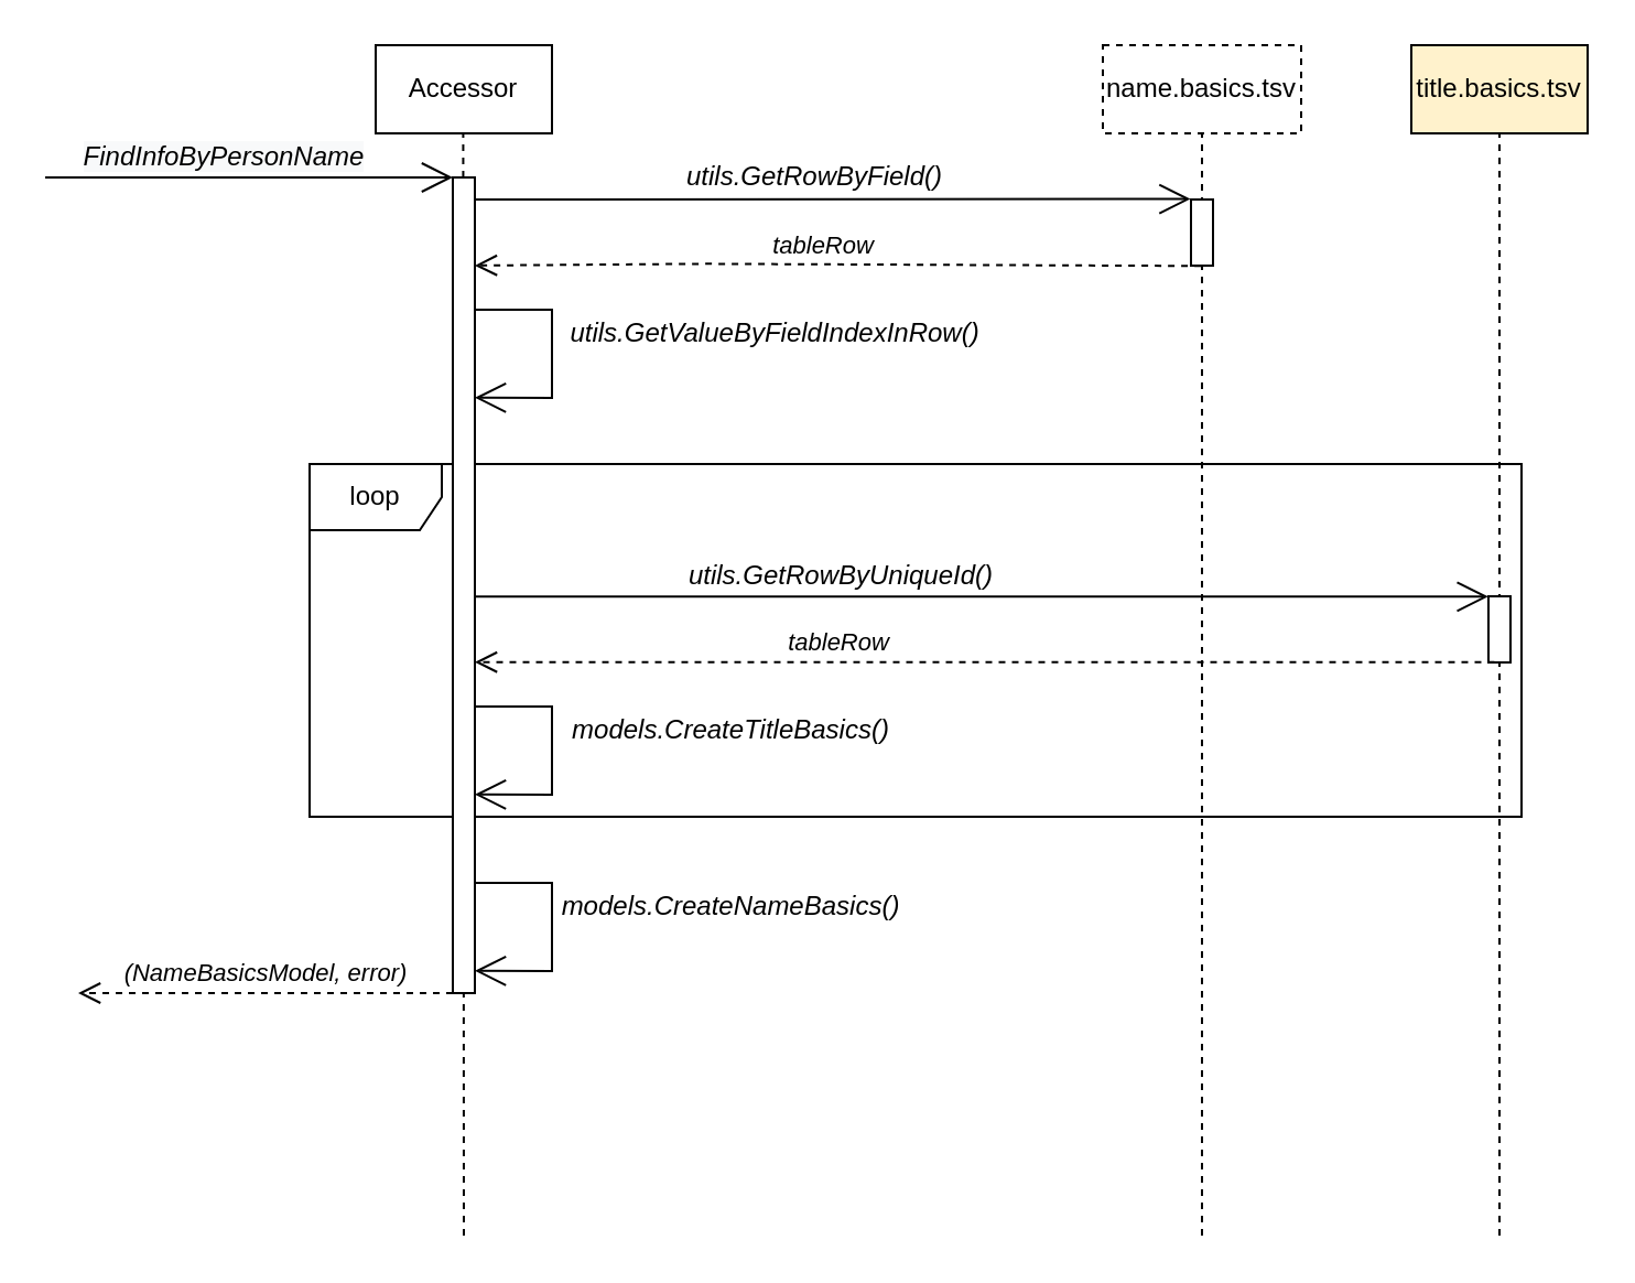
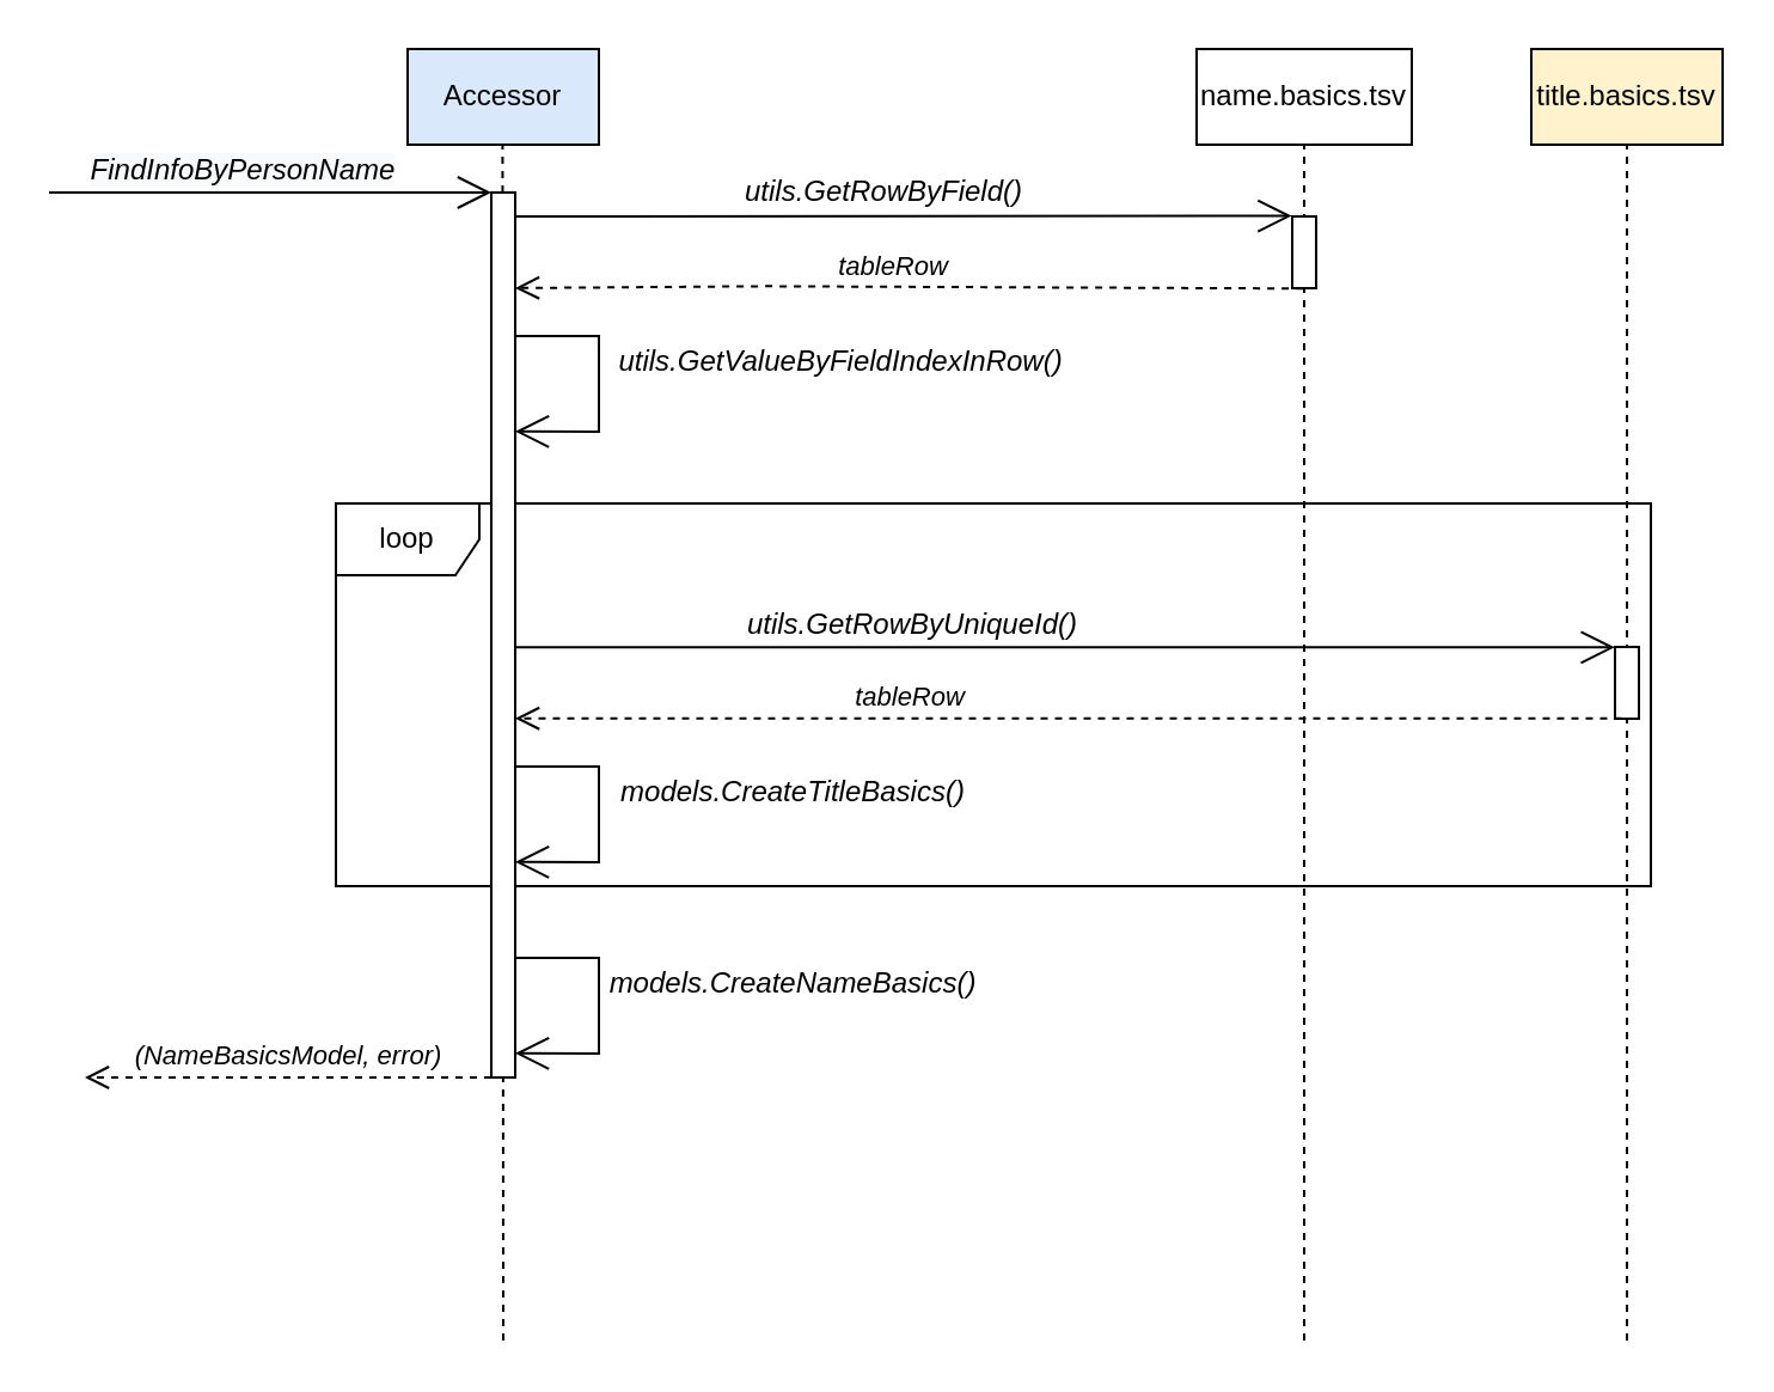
  <mxCell id="0" />
  <mxCell id="1" parent="0" />
  <mxCell id="2" value="loop" style="shape=umlFrame;whiteSpace=wrap;html=1;" parent="1" vertex="1"><mxGeometry x="140" y="210" width="550" height="160" as="geometry" /></mxCell>
- <mxCell id="3" value="Accessor" style="rounded=0;whiteSpace=wrap;html=1;" parent="1" vertex="1"><mxGeometry x="170" y="20" width="80" height="40" as="geometry" /></mxCell>
+ <mxCell id="3" value="Accessor" style="rounded=0;whiteSpace=wrap;html=1;fillColor=#dae8fc;" parent="1" vertex="1"><mxGeometry x="170" y="20" width="80" height="40" as="geometry" /></mxCell>
  <mxCell id="4" value="" style="endArrow=none;dashed=1;html=1;rounded=0;startArrow=none;" parent="1" edge="1"><mxGeometry width="50" height="50" relative="1" as="geometry"><mxPoint x="210" y="560" as="sourcePoint" /><mxPoint x="209.71" y="60" as="targetPoint" /></mxGeometry></mxCell>
  <mxCell id="5" value="" style="html=1;points=[];perimeter=orthogonalPerimeter;" parent="1" vertex="1"><mxGeometry x="205" y="80" width="10" height="370" as="geometry" /></mxCell>
  <mxCell id="6" value="&lt;i&gt;(NameBasicsModel, error)&lt;/i&gt;" style="html=1;verticalAlign=bottom;endArrow=open;dashed=1;endSize=8;rounded=0;" parent="1" edge="1"><mxGeometry relative="1" as="geometry"><mxPoint x="205" y="450" as="sourcePoint" /><mxPoint x="35" y="450" as="targetPoint" /><Array as="points" /></mxGeometry></mxCell>
  <mxCell id="7" value="" style="endArrow=open;endFill=1;endSize=12;html=1;rounded=0;" parent="1" edge="1"><mxGeometry width="160" relative="1" as="geometry"><mxPoint x="20" y="80" as="sourcePoint" /><mxPoint x="205" y="80" as="targetPoint" /></mxGeometry></mxCell>
  <mxCell id="8" value="&lt;span style=&quot;font-size: 12px; text-align: left; background-color: rgb(248, 249, 250);&quot;&gt;&lt;i&gt;FindInfoByPersonName&lt;/i&gt;&lt;/span&gt;" style="edgeLabel;html=1;align=center;verticalAlign=middle;resizable=0;points=[];" parent="7" vertex="1" connectable="0"><mxGeometry x="-0.197" relative="1" as="geometry"><mxPoint x="6" y="-10" as="offset" /></mxGeometry></mxCell>
  <mxCell id="9" value="" style="endArrow=open;endFill=1;endSize=12;html=1;rounded=0;entryX=1;entryY=0.798;entryDx=0;entryDy=0;entryPerimeter=0;" parent="1" edge="1"><mxGeometry width="160" relative="1" as="geometry"><mxPoint x="215" y="320" as="sourcePoint" /><mxPoint x="215" y="359.9" as="targetPoint" /><Array as="points"><mxPoint x="250" y="320" /><mxPoint x="250" y="360" /></Array></mxGeometry></mxCell>
  <mxCell id="10" value="&lt;i style=&quot;font-size: 12px; text-align: left;&quot;&gt;models.CreateTitleBasics()&lt;/i&gt;" style="edgeLabel;html=1;align=center;verticalAlign=middle;resizable=0;points=[];" parent="9" vertex="1" connectable="0"><mxGeometry x="-0.197" relative="1" as="geometry"><mxPoint x="80" y="1" as="offset" /></mxGeometry></mxCell>
  <mxCell id="11" value="" style="endArrow=open;endFill=1;endSize=12;html=1;rounded=0;entryX=-0.026;entryY=-0.007;entryDx=0;entryDy=0;entryPerimeter=0;" parent="1" target="20" edge="1"><mxGeometry width="160" relative="1" as="geometry"><mxPoint x="215" y="90" as="sourcePoint" /><mxPoint x="540" y="90" as="targetPoint" /><Array as="points"><mxPoint x="250" y="90" /></Array></mxGeometry></mxCell>
  <mxCell id="12" value="&lt;i style=&quot;font-size: 12px; text-align: left;&quot;&gt;utils.GetRowByField()&lt;/i&gt;" style="edgeLabel;html=1;align=center;verticalAlign=middle;resizable=0;points=[];" parent="11" vertex="1" connectable="0"><mxGeometry x="-0.197" relative="1" as="geometry"><mxPoint x="24" y="-10" as="offset" /></mxGeometry></mxCell>
  <mxCell id="13" value="" style="endArrow=open;endFill=1;endSize=12;html=1;rounded=0;entryX=1;entryY=0.798;entryDx=0;entryDy=0;entryPerimeter=0;" parent="1" edge="1"><mxGeometry width="160" relative="1" as="geometry"><mxPoint x="215" y="140" as="sourcePoint" /><mxPoint x="215" y="179.9" as="targetPoint" /><Array as="points"><mxPoint x="250" y="140" /><mxPoint x="250" y="180" /></Array></mxGeometry></mxCell>
  <mxCell id="14" value="&lt;i style=&quot;font-size: 12px; text-align: left;&quot;&gt;utils.GetValueByFieldIndexInRow()&lt;/i&gt;" style="edgeLabel;html=1;align=center;verticalAlign=middle;resizable=0;points=[];" parent="13" vertex="1" connectable="0"><mxGeometry x="-0.197" relative="1" as="geometry"><mxPoint x="100" y="1" as="offset" /></mxGeometry></mxCell>
  <mxCell id="15" value="" style="endArrow=open;endFill=1;endSize=12;html=1;rounded=0;entryX=1;entryY=0.798;entryDx=0;entryDy=0;entryPerimeter=0;" parent="1" edge="1"><mxGeometry width="160" relative="1" as="geometry"><mxPoint x="215" y="400" as="sourcePoint" /><mxPoint x="215" y="439.9" as="targetPoint" /><Array as="points"><mxPoint x="250" y="400" /><mxPoint x="250" y="440" /></Array></mxGeometry></mxCell>
  <mxCell id="16" value="&lt;div style=&quot;text-align: left;&quot;&gt;&lt;span style=&quot;font-size: 12px;&quot;&gt;&lt;i&gt;models.CreateNameBasics()&lt;/i&gt;&lt;/span&gt;&lt;/div&gt;" style="edgeLabel;html=1;align=center;verticalAlign=middle;resizable=0;points=[];" parent="15" vertex="1" connectable="0"><mxGeometry x="-0.197" relative="1" as="geometry"><mxPoint x="80" y="1" as="offset" /></mxGeometry></mxCell>
  <mxCell id="17" value="" style="group" parent="1" vertex="1" connectable="0"><mxGeometry x="500" y="20" width="90" height="540" as="geometry" /></mxCell>
- <mxCell id="18" value="name.basics.tsv" style="rounded=0;whiteSpace=wrap;html=1;dashed=1;" parent="17" vertex="1"><mxGeometry width="90" height="40" as="geometry" /></mxCell>
+ <mxCell id="18" value="name.basics.tsv" style="rounded=0;whiteSpace=wrap;html=1;" parent="17" vertex="1"><mxGeometry width="90" height="40" as="geometry" /></mxCell>
  <mxCell id="19" value="" style="endArrow=none;dashed=1;html=1;rounded=0;" parent="17" target="18" edge="1"><mxGeometry width="50" height="50" relative="1" as="geometry"><mxPoint x="45" y="540" as="sourcePoint" /><mxPoint x="105" y="100" as="targetPoint" /></mxGeometry></mxCell>
  <mxCell id="20" value="" style="html=1;points=[];perimeter=orthogonalPerimeter;" parent="17" vertex="1"><mxGeometry x="40" y="70" width="10" height="30" as="geometry" /></mxCell>
  <mxCell id="21" value="" style="group" parent="1" vertex="1" connectable="0"><mxGeometry x="640" y="20" width="80" height="540" as="geometry" /></mxCell>
  <mxCell id="22" value="title.basics.tsv" style="rounded=0;whiteSpace=wrap;html=1;fillColor=#fff2cc;" parent="21" vertex="1"><mxGeometry width="80" height="40" as="geometry" /></mxCell>
  <mxCell id="23" value="" style="endArrow=none;dashed=1;html=1;rounded=0;" parent="21" target="22" edge="1"><mxGeometry width="50" height="50" relative="1" as="geometry"><mxPoint x="40" y="540" as="sourcePoint" /><mxPoint x="60" y="60" as="targetPoint" /></mxGeometry></mxCell>
  <mxCell id="24" value="" style="html=1;points=[];perimeter=orthogonalPerimeter;" parent="21" vertex="1"><mxGeometry x="35" y="250" width="10" height="30" as="geometry" /></mxCell>
  <mxCell id="25" value="&lt;i&gt;tableRow&lt;/i&gt;" style="html=1;verticalAlign=bottom;endArrow=open;dashed=1;endSize=8;rounded=0;entryX=0.998;entryY=0.108;entryDx=0;entryDy=0;entryPerimeter=0;exitX=0.456;exitY=1.005;exitDx=0;exitDy=0;exitPerimeter=0;" parent="1" source="20" target="5" edge="1"><mxGeometry x="0.046" y="1" relative="1" as="geometry"><mxPoint x="540" y="119" as="sourcePoint" /><mxPoint x="215" y="119.17" as="targetPoint" /><Array as="points"><mxPoint x="319.37" y="119.17" /></Array><mxPoint as="offset" /></mxGeometry></mxCell>
  <mxCell id="26" value="" style="endArrow=open;endFill=1;endSize=12;html=1;rounded=0;entryX=-0.012;entryY=0.005;entryDx=0;entryDy=0;entryPerimeter=0;exitX=0.993;exitY=0.514;exitDx=0;exitDy=0;exitPerimeter=0;" parent="1" source="5" target="24" edge="1"><mxGeometry width="160" relative="1" as="geometry"><mxPoint x="215" y="280" as="sourcePoint" /><mxPoint x="670" y="280" as="targetPoint" /><Array as="points" /></mxGeometry></mxCell>
  <mxCell id="27" value="&lt;i style=&quot;font-size: 12px; text-align: left;&quot;&gt;utils.GetRowByUniqueId()&lt;/i&gt;" style="edgeLabel;html=1;align=center;verticalAlign=middle;resizable=0;points=[];" parent="26" vertex="1" connectable="0"><mxGeometry x="-0.197" relative="1" as="geometry"><mxPoint x="-19" y="-10" as="offset" /></mxGeometry></mxCell>
  <mxCell id="28" value="&lt;i&gt;tableRow&lt;/i&gt;" style="html=1;verticalAlign=bottom;endArrow=open;dashed=1;endSize=8;rounded=0;entryX=1.063;entryY=1;entryDx=0;entryDy=0;entryPerimeter=0;exitX=0.275;exitY=0.995;exitDx=0;exitDy=0;exitPerimeter=0;" parent="1" source="24" edge="1"><mxGeometry x="0.287" relative="1" as="geometry"><mxPoint x="670" y="299.71" as="sourcePoint" /><mxPoint x="215" y="299.88" as="targetPoint" /><Array as="points"><mxPoint x="319.37" y="299.88" /></Array><mxPoint as="offset" /></mxGeometry></mxCell>
